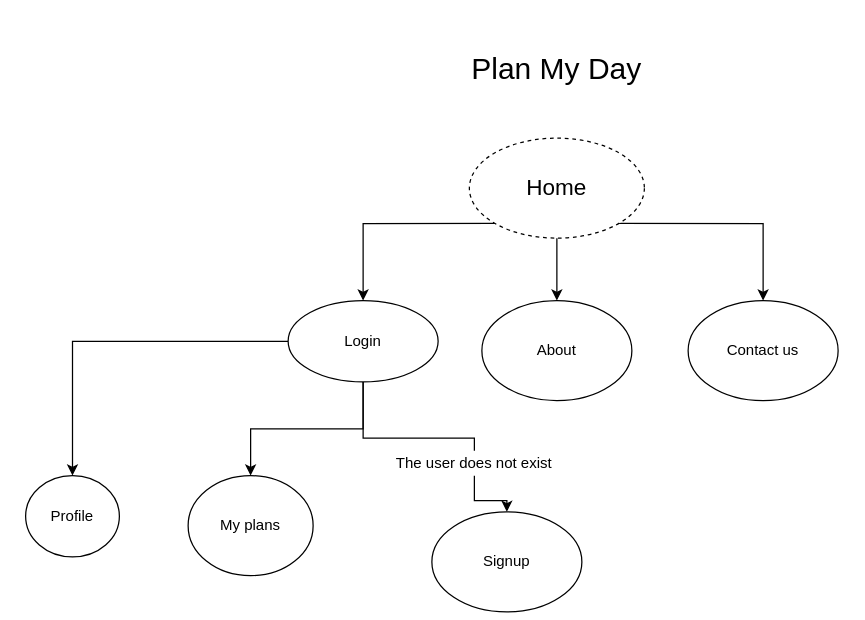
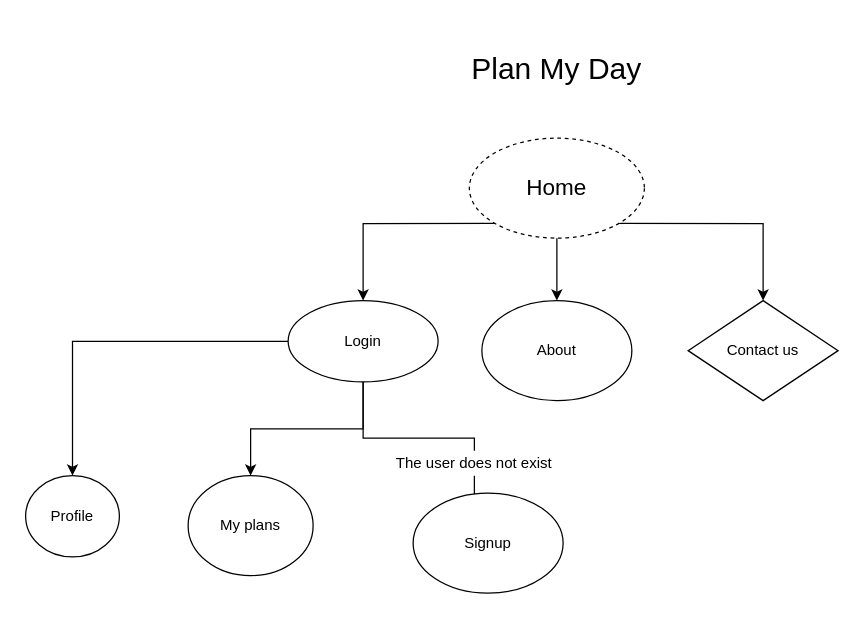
  <mxCell id="0" />
  <mxCell id="1" parent="0" />
  <mxCell id="2" value="&lt;font style=&quot;font-size: 24px&quot;&gt;Plan My Day&lt;/font&gt;" style="text;html=1;strokeColor=none;fillColor=none;align=center;verticalAlign=middle;whiteSpace=wrap;rounded=0;" vertex="1" parent="1"><mxGeometry x="365" y="20" width="160" height="70" as="geometry" /></mxCell>
  <mxCell id="3" style="edgeStyle=orthogonalEdgeStyle;rounded=0;orthogonalLoop=1;jettySize=auto;html=1;exitX=0;exitY=1;exitDx=0;exitDy=0;" edge="1" parent="1" source="5" target="11"><mxGeometry relative="1" as="geometry" /></mxCell>
  <mxCell id="4" style="edgeStyle=orthogonalEdgeStyle;rounded=0;orthogonalLoop=1;jettySize=auto;html=1;exitX=1;exitY=1;exitDx=0;exitDy=0;entryX=0.5;entryY=0;entryDx=0;entryDy=0;" edge="1" parent="1" source="5" target="12"><mxGeometry relative="1" as="geometry" /></mxCell>
  <mxCell id="5" value="&lt;font style=&quot;font-size: 18px&quot;&gt;Home&lt;/font&gt;" style="ellipse;whiteSpace=wrap;html=1;dashed=1;" vertex="1" parent="1"><mxGeometry x="375" y="110" width="140" height="80" as="geometry" /></mxCell>
  <mxCell id="6" value="" style="endArrow=classic;html=1;exitX=0.5;exitY=1;exitDx=0;exitDy=0;" edge="1" parent="1" source="5" target="7"><mxGeometry width="50" height="50" relative="1" as="geometry"><mxPoint x="230" y="340" as="sourcePoint" /><mxPoint x="180" y="270" as="targetPoint" /></mxGeometry></mxCell>
  <mxCell id="7" value="About" style="ellipse;whiteSpace=wrap;html=1;" vertex="1" parent="1"><mxGeometry x="385" y="240" width="120" height="80" as="geometry" /></mxCell>
  <mxCell id="8" style="edgeStyle=orthogonalEdgeStyle;rounded=0;orthogonalLoop=1;jettySize=auto;html=1;entryX=0.5;entryY=0;entryDx=0;entryDy=0;" edge="1" parent="1" source="11" target="13"><mxGeometry relative="1" as="geometry"><mxPoint x="290" y="380" as="targetPoint" /></mxGeometry></mxCell>
  <mxCell id="9" style="edgeStyle=orthogonalEdgeStyle;rounded=0;orthogonalLoop=1;jettySize=auto;html=1;exitX=0;exitY=0.5;exitDx=0;exitDy=0;entryX=0.5;entryY=0;entryDx=0;entryDy=0;" edge="1" parent="1" source="11" target="14"><mxGeometry relative="1" as="geometry" /></mxCell>
  <mxCell id="10" style="edgeStyle=orthogonalEdgeStyle;rounded=0;orthogonalLoop=1;jettySize=auto;html=1;exitX=0.5;exitY=1;exitDx=0;exitDy=0;startArrow=none;" edge="1" parent="1" source="16" target="15"><mxGeometry relative="1" as="geometry" /></mxCell>
  <mxCell id="11" value="Login" style="ellipse;whiteSpace=wrap;html=1;" vertex="1" parent="1"><mxGeometry x="230" y="240" width="120" height="65" as="geometry" /></mxCell>
- <mxCell id="12" value="Contact us" style="ellipse;whiteSpace=wrap;html=1;" vertex="1" parent="1"><mxGeometry x="550" y="240" width="120" height="80" as="geometry" /></mxCell>
+ <mxCell id="12" value="Contact us" style="rhombus;whiteSpace=wrap;html=1;" vertex="1" parent="1"><mxGeometry x="550" y="240" width="120" height="80" as="geometry" /></mxCell>
  <mxCell id="13" value="My plans" style="ellipse;whiteSpace=wrap;html=1;" vertex="1" parent="1"><mxGeometry x="150" y="380" width="100" height="80" as="geometry" /></mxCell>
  <mxCell id="14" value="Profile" style="ellipse;whiteSpace=wrap;html=1;" vertex="1" parent="1"><mxGeometry x="20" y="380" width="75" height="65" as="geometry" /></mxCell>
- <mxCell id="15" value="Signup" style="ellipse;whiteSpace=wrap;html=1;" vertex="1" parent="1"><mxGeometry x="345" y="409" width="120" height="80" as="geometry" /></mxCell>
+ <mxCell id="15" value="Signup" style="ellipse;whiteSpace=wrap;html=1;" vertex="1" parent="1"><mxGeometry x="330" y="394" width="120" height="80" as="geometry" /></mxCell>
  <mxCell id="16" value="The user does not exist" style="text;html=1;strokeColor=none;fillColor=none;align=center;verticalAlign=middle;whiteSpace=wrap;rounded=0;" vertex="1" parent="1"><mxGeometry x="314" y="360" width="130" height="20" as="geometry" /></mxCell>
  <mxCell id="17" value="" style="edgeStyle=orthogonalEdgeStyle;rounded=0;orthogonalLoop=1;jettySize=auto;html=1;exitX=0.5;exitY=1;exitDx=0;exitDy=0;endArrow=none;" edge="1" parent="1" source="11" target="16"><mxGeometry relative="1" as="geometry"><mxPoint x="290" y="320" as="sourcePoint" /><mxPoint x="400" y="380" as="targetPoint" /><Array as="points"><mxPoint x="290" y="350" /><mxPoint x="379" y="350" /></Array></mxGeometry></mxCell>
